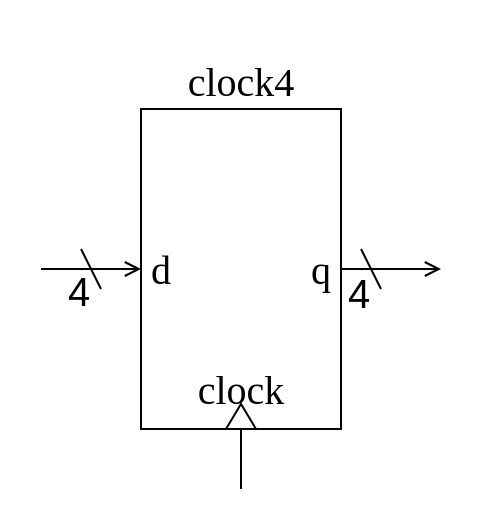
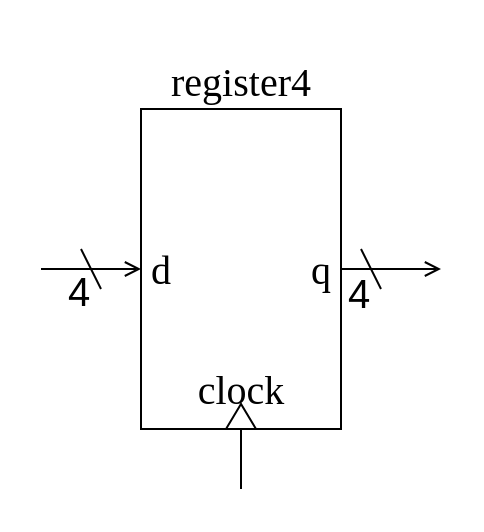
  <mxCell id="0" />
  <mxCell id="1" parent="0" />
  <mxCell id="2" style="edgeStyle=none;html=1;startArrow=open;startFill=0;endArrow=none;endFill=0;" edge="1" parent="1" source="4"><mxGeometry relative="1" as="geometry"><mxPoint x="20" y="134" as="targetPoint" /></mxGeometry></mxCell>
  <mxCell id="3" style="edgeStyle=none;html=1;endArrow=open;endFill=0;" edge="1" parent="1" source="4"><mxGeometry relative="1" as="geometry"><mxPoint x="220" y="134" as="targetPoint" /></mxGeometry></mxCell>
  <mxCell id="4" value="" style="verticalLabelPosition=bottom;verticalAlign=top;html=1;shape=mxgraph.basic.rect;fillColor2=none;strokeWidth=1;size=20;indent=5;" vertex="1" parent="1"><mxGeometry x="70" y="54" width="100" height="160" as="geometry" /></mxCell>
  <mxCell id="5" value="" style="triangle;whiteSpace=wrap;html=1;rotation=-90;" vertex="1" parent="1"><mxGeometry x="113.75" y="200.25" width="12.5" height="15" as="geometry" /></mxCell>
  <mxCell id="6" style="edgeStyle=none;html=1;endArrow=none;endFill=0;startArrow=none;startFill=0;" edge="1" parent="1" source="7"><mxGeometry relative="1" as="geometry"><mxPoint x="120" y="244" as="targetPoint" /></mxGeometry></mxCell>
  <mxCell id="7" value="&lt;font style=&quot;font-size: 20px;&quot; face=&quot;Lucida Console&quot;&gt;clock&lt;/font&gt;" style="text;html=1;align=center;verticalAlign=middle;resizable=0;points=[];autosize=1;strokeColor=none;fillColor=none;" vertex="1" parent="1"><mxGeometry x="80" y="174" width="80" height="40" as="geometry" /></mxCell>
  <mxCell id="8" value="" style="endArrow=none;html=1;" edge="1" parent="1"><mxGeometry width="50" height="50" relative="1" as="geometry"><mxPoint x="50" y="144" as="sourcePoint" /><mxPoint x="40" y="124" as="targetPoint" /></mxGeometry></mxCell>
  <mxCell id="9" value="4" style="text;html=1;align=center;verticalAlign=middle;resizable=0;points=[];autosize=1;strokeColor=none;fillColor=none;fontSize=20;" vertex="1" parent="1"><mxGeometry x="164" y="126" width="30" height="40" as="geometry" /></mxCell>
  <mxCell id="10" value="&lt;font style=&quot;font-size: 20px;&quot; face=&quot;Lucida Console&quot;&gt;d&lt;/font&gt;" style="text;html=1;align=center;verticalAlign=middle;resizable=0;points=[];autosize=1;strokeColor=none;fillColor=none;" vertex="1" parent="1"><mxGeometry x="60" y="114" width="40" height="40" as="geometry" /></mxCell>
- <mxCell id="11" value="&lt;font style=&quot;font-size: 20px;&quot; face=&quot;Lucida Console&quot;&gt;clock4&lt;/font&gt;" style="text;html=1;align=center;verticalAlign=middle;resizable=0;points=[];autosize=1;strokeColor=none;fillColor=none;" vertex="1" parent="1"><mxGeometry x="55" y="20" width="130" height="40" as="geometry" /></mxCell>
+ <mxCell id="11" value="&lt;font style=&quot;font-size: 20px;&quot; face=&quot;Lucida Console&quot;&gt;register4&lt;/font&gt;" style="text;html=1;align=center;verticalAlign=middle;resizable=0;points=[];autosize=1;strokeColor=none;fillColor=none;" vertex="1" parent="1"><mxGeometry x="55" y="20" width="130" height="40" as="geometry" /></mxCell>
  <mxCell id="12" value="4" style="text;html=1;align=center;verticalAlign=middle;resizable=0;points=[];autosize=1;strokeColor=none;fillColor=none;fontSize=20;" vertex="1" parent="1"><mxGeometry x="24" y="125" width="30" height="40" as="geometry" /></mxCell>
  <mxCell id="13" value="" style="endArrow=none;html=1;" edge="1" parent="1"><mxGeometry width="50" height="50" relative="1" as="geometry"><mxPoint x="190" y="144" as="sourcePoint" /><mxPoint x="180" y="124" as="targetPoint" /></mxGeometry></mxCell>
  <mxCell id="14" value="&lt;font style=&quot;font-size: 20px;&quot; face=&quot;Lucida Console&quot;&gt;q&lt;/font&gt;" style="text;html=1;align=center;verticalAlign=middle;resizable=0;points=[];autosize=1;strokeColor=none;fillColor=none;" vertex="1" parent="1"><mxGeometry x="140" y="114" width="40" height="40" as="geometry" /></mxCell>
